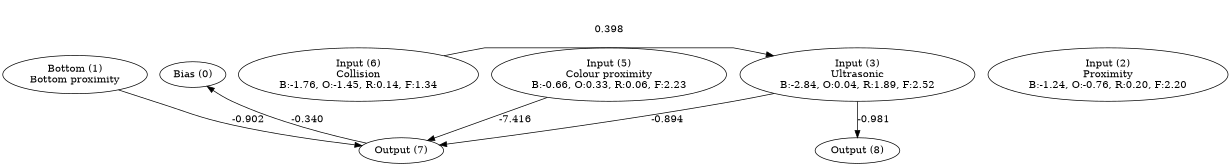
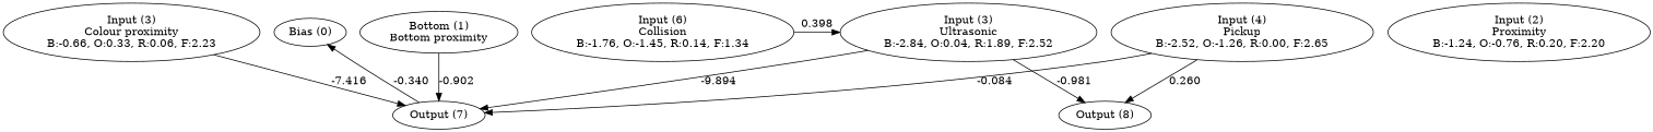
  digraph {
    n1 [label="Bias (0)"]
    n2 [label="Bottom (1)\nBottom proximity"]
    n3 [label="Input (2)\nProximity\nB:-1.24, O:-0.76, R:0.20, F:2.20"]
    n4 [label="Input (3)\nUltrasonic\nB:-2.84, O:0.04, R:1.89, F:2.52"]
-   n6 [label="Input (5)\nColour proximity\nB:-0.66, O:0.33, R:0.06, F:2.23"]
+   n5 [label="Input (4)\nPickup\nB:-2.52, O:-1.26, R:0.00, F:2.65"]
+   n6 [label="Input (3)\nColour proximity\nB:-0.66, O:0.33, R:0.06, F:2.23"]
    n7 [label="Input (6)\nCollision\nB:-1.76, O:-1.45, R:0.14, F:1.34"]
    n8 [label="Output (7)"]
    n9 [label="Output (8)"]
    subgraph sub_1 {
      rank=same
      n1
      n2
      n3
      n4
+     n5
      n6
      n7
    }
    subgraph sub_2 {
      rank=same
      n8
      n9
    }
    n2 -> n8 [label=-0.902]
-   n4 -> n8 [label=-0.894]
+   n4 -> n8 [label=-9.894]
    n4 -> n9 [label=-0.981]
+   n5 -> n8 [label=-0.084]
+   n5 -> n9 [label=0.260]
    n6 -> n8 [label=-7.416]
    n7 -> n4 [label=0.398]
    n8 -> n1 [label=-0.340]
  }
